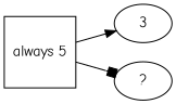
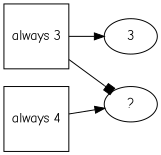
  digraph {
    fontname="Comic Neue"
    rankdir=LR
    node [fontname="Comic Neue"]
    edge [arrowhead=normal fontname="Comic Neue"]
-   n1 [label="always 5" shape=square]
+   n1 [label="always 3" shape=square]
    n2 [label=3]
    n3 [label="?"]
+   n4 [label="always 4" shape=square]
    n1 -> n2
    n1 -> n3 [arrowhead=box]
+   n4 -> n3
  }
